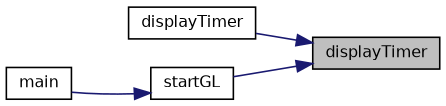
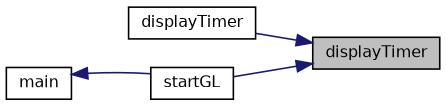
  digraph {
    rankdir=RL
    node [color=black fillcolor=white fontname=Helvetica fontsize=10 shape=record style=filled]
    edge [color=midnightblue dir=back fontname=Helvetica fontsize=10 labelfontname=Helvetica labelfontsize=10 style=solid]
    n1 [fillcolor=grey75 fontcolor=black height=0.2 label=displayTimer width=0.4]
    n2 [height=0.2 label=displayTimer width=0.4]
    n3 [height=0.2 label=startGL width=0.4]
    n4 [height=0.2 label=main width=0.4]
    n1 -> n2
    n1 -> n3
-   n3 -> n4
+   n4 -> n3
  }
